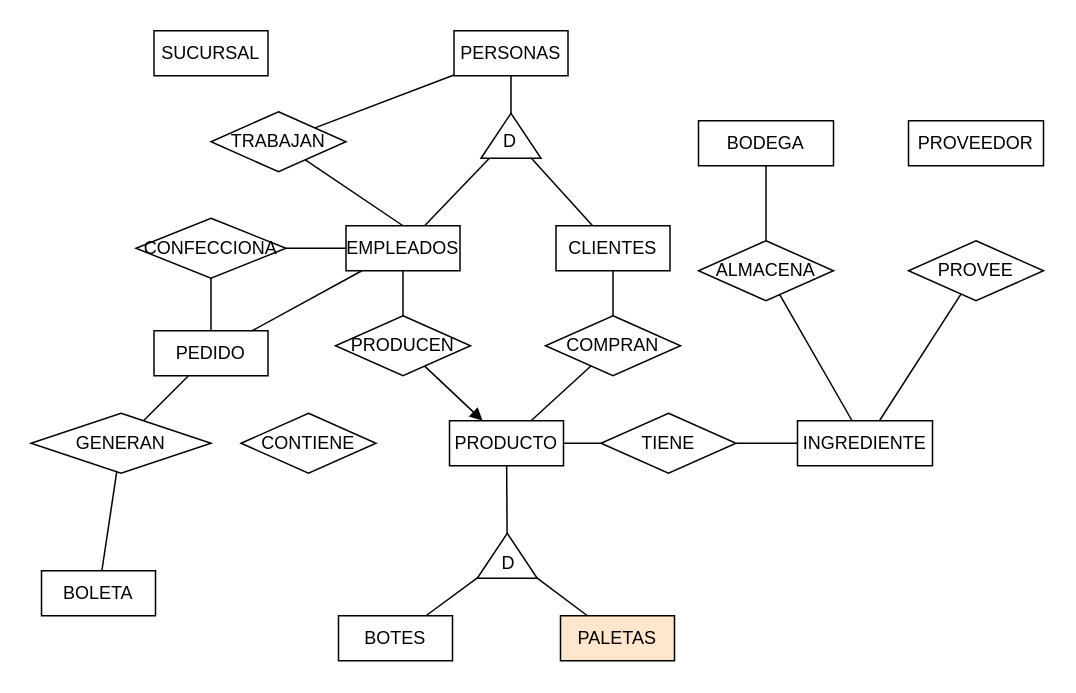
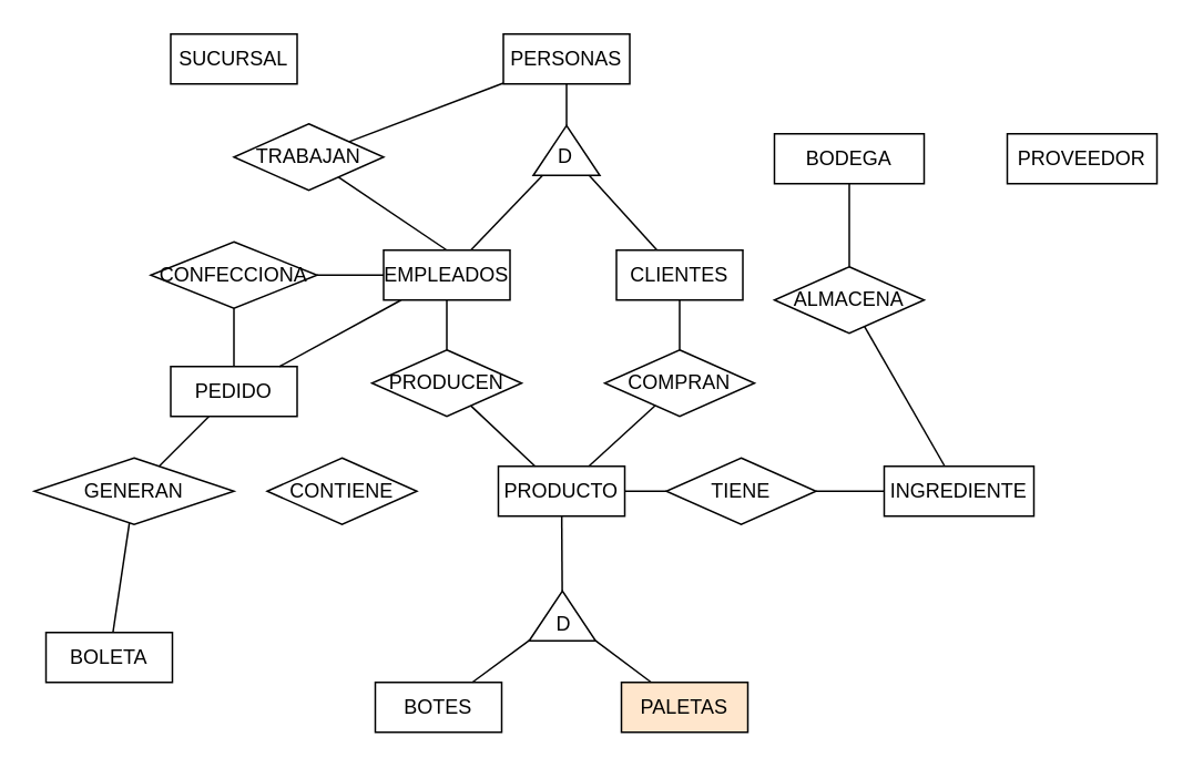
  <mxCell id="0" />
  <mxCell id="1" parent="0" />
  <mxCell id="2" value="SUCURSAL" style="whiteSpace=wrap;html=1;align=center;" vertex="1" parent="1"><mxGeometry x="102" y="20" width="76" height="30" as="geometry" /></mxCell>
  <mxCell id="3" value="PERSONAS" style="whiteSpace=wrap;html=1;align=center;" vertex="1" parent="1"><mxGeometry x="302" y="20" width="76" height="30" as="geometry" /></mxCell>
  <mxCell id="4" value="TRABAJAN" style="shape=rhombus;perimeter=rhombusPerimeter;whiteSpace=wrap;html=1;align=center;" vertex="1" parent="1"><mxGeometry x="140" y="74" width="90" height="40" as="geometry" /></mxCell>
  <mxCell id="5" value="" style="triangle;whiteSpace=wrap;html=1;rotation=-90;" vertex="1" parent="1"><mxGeometry x="325" y="70" width="30" height="40" as="geometry" /></mxCell>
  <mxCell id="6" value="D" style="text;html=1;align=center;verticalAlign=middle;resizable=0;points=[];autosize=1;strokeColor=none;fillColor=none;" vertex="1" parent="1"><mxGeometry x="324" y="79" width="30" height="30" as="geometry" /></mxCell>
  <mxCell id="7" value="" style="endArrow=none;html=1;rounded=0;" edge="1" parent="1" source="4" target="3"><mxGeometry relative="1" as="geometry"><mxPoint x="44" y="290" as="sourcePoint" /><mxPoint x="204" y="290" as="targetPoint" /></mxGeometry></mxCell>
  <mxCell id="8" value="" style="endArrow=none;html=1;rounded=0;exitX=0.5;exitY=0;exitDx=0;exitDy=0;" edge="1" parent="1" source="13" target="4"><mxGeometry relative="1" as="geometry"><mxPoint x="250" y="230" as="sourcePoint" /><mxPoint x="410" y="230" as="targetPoint" /></mxGeometry></mxCell>
  <mxCell id="9" value="" style="endArrow=none;html=1;rounded=0;" edge="1" parent="1" source="5" target="3"><mxGeometry relative="1" as="geometry"><mxPoint x="250" y="230" as="sourcePoint" /><mxPoint x="410" y="230" as="targetPoint" /></mxGeometry></mxCell>
  <mxCell id="10" value="" style="endArrow=none;html=1;rounded=0;" edge="1" parent="1" source="5" target="13"><mxGeometry relative="1" as="geometry"><mxPoint x="250" y="230" as="sourcePoint" /><mxPoint x="220" y="200" as="targetPoint" /></mxGeometry></mxCell>
  <mxCell id="11" value="" style="endArrow=none;html=1;rounded=0;" edge="1" parent="1" source="12" target="5"><mxGeometry relative="1" as="geometry"><mxPoint x="440" y="190" as="sourcePoint" /><mxPoint x="410" y="230" as="targetPoint" /></mxGeometry></mxCell>
  <mxCell id="12" value="CLIENTES" style="whiteSpace=wrap;html=1;align=center;" vertex="1" parent="1"><mxGeometry x="370" y="150" width="76" height="30" as="geometry" /></mxCell>
  <mxCell id="13" value="EMPLEADOS" style="whiteSpace=wrap;html=1;align=center;" vertex="1" parent="1"><mxGeometry x="230" y="150" width="76" height="30" as="geometry" /></mxCell>
  <mxCell id="14" value="PRODUCEN" style="shape=rhombus;perimeter=rhombusPerimeter;whiteSpace=wrap;html=1;align=center;" vertex="1" parent="1"><mxGeometry x="223" y="210" width="90" height="40" as="geometry" /></mxCell>
  <mxCell id="15" value="COMPRAN" style="shape=rhombus;perimeter=rhombusPerimeter;whiteSpace=wrap;html=1;align=center;" vertex="1" parent="1"><mxGeometry x="363" y="210" width="90" height="40" as="geometry" /></mxCell>
  <mxCell id="16" value="CONFECCIONA" style="shape=rhombus;perimeter=rhombusPerimeter;whiteSpace=wrap;html=1;align=center;" vertex="1" parent="1"><mxGeometry x="90" y="145" width="100" height="40" as="geometry" /></mxCell>
  <mxCell id="17" value="PRODUCTO" style="whiteSpace=wrap;html=1;align=center;" vertex="1" parent="1"><mxGeometry x="299" y="280" width="76" height="30" as="geometry" /></mxCell>
  <mxCell id="18" value="PEDIDO" style="whiteSpace=wrap;html=1;align=center;" vertex="1" parent="1"><mxGeometry x="102" y="220" width="76" height="30" as="geometry" /></mxCell>
  <mxCell id="19" value="" style="triangle;whiteSpace=wrap;html=1;rotation=-90;" vertex="1" parent="1"><mxGeometry x="322.5" y="350" width="30" height="40" as="geometry" /></mxCell>
  <mxCell id="20" value="D" style="text;html=1;align=center;verticalAlign=middle;resizable=0;points=[];autosize=1;strokeColor=none;fillColor=none;" vertex="1" parent="1"><mxGeometry x="322.5" y="360" width="30" height="30" as="geometry" /></mxCell>
  <mxCell id="21" value="CONTIENE" style="shape=rhombus;perimeter=rhombusPerimeter;whiteSpace=wrap;html=1;align=center;" vertex="1" parent="1"><mxGeometry x="160" y="275" width="90" height="40" as="geometry" /></mxCell>
  <mxCell id="22" value="GENERAN" style="shape=rhombus;perimeter=rhombusPerimeter;whiteSpace=wrap;html=1;align=center;" vertex="1" parent="1"><mxGeometry x="20" y="275" width="120" height="40" as="geometry" /></mxCell>
  <mxCell id="23" value="TIENE" style="shape=rhombus;perimeter=rhombusPerimeter;whiteSpace=wrap;html=1;align=center;" vertex="1" parent="1"><mxGeometry x="400" y="275" width="90" height="40" as="geometry" /></mxCell>
- <mxCell id="24" value="PROVEE" style="shape=rhombus;perimeter=rhombusPerimeter;whiteSpace=wrap;html=1;align=center;" vertex="1" parent="1"><mxGeometry x="605" y="160" width="90" height="40" as="geometry" /></mxCell>
  <mxCell id="25" value="ALMACENA" style="shape=rhombus;perimeter=rhombusPerimeter;whiteSpace=wrap;html=1;align=center;" vertex="1" parent="1"><mxGeometry x="465" y="160" width="90" height="40" as="geometry" /></mxCell>
  <mxCell id="26" value="BOTES" style="whiteSpace=wrap;html=1;align=center;" vertex="1" parent="1"><mxGeometry x="225" y="410" width="76" height="30" as="geometry" /></mxCell>
  <mxCell id="27" value="PALETAS" style="whiteSpace=wrap;html=1;align=center;fillColor=#ffe6cc;" vertex="1" parent="1"><mxGeometry x="373" y="410" width="76" height="30" as="geometry" /></mxCell>
  <mxCell id="28" value="BOLETA" style="whiteSpace=wrap;html=1;align=center;" vertex="1" parent="1"><mxGeometry x="27" y="380" width="76" height="30" as="geometry" /></mxCell>
  <mxCell id="29" value="INGREDIENTE" style="whiteSpace=wrap;html=1;align=center;" vertex="1" parent="1"><mxGeometry x="531" y="280" width="90" height="30" as="geometry" /></mxCell>
  <mxCell id="30" value="PROVEEDOR" style="whiteSpace=wrap;html=1;align=center;" vertex="1" parent="1"><mxGeometry x="605" y="80" width="90" height="30" as="geometry" /></mxCell>
  <mxCell id="31" value="BODEGA" style="whiteSpace=wrap;html=1;align=center;" vertex="1" parent="1"><mxGeometry x="465" y="80" width="90" height="30" as="geometry" /></mxCell>
  <mxCell id="32" value="" style="endArrow=none;html=1;rounded=0;" edge="1" parent="1" source="16" target="13"><mxGeometry relative="1" as="geometry"><mxPoint x="300" y="150" as="sourcePoint" /><mxPoint x="460" y="150" as="targetPoint" /></mxGeometry></mxCell>
  <mxCell id="33" value="" style="endArrow=none;html=1;rounded=0;" edge="1" parent="1" source="16" target="18"><mxGeometry relative="1" as="geometry"><mxPoint x="300" y="150" as="sourcePoint" /><mxPoint x="460" y="150" as="targetPoint" /></mxGeometry></mxCell>
  <mxCell id="34" value="" style="endArrow=none;html=1;rounded=0;" edge="1" parent="1" source="13" target="14"><mxGeometry relative="1" as="geometry"><mxPoint x="300" y="150" as="sourcePoint" /><mxPoint x="460" y="150" as="targetPoint" /></mxGeometry></mxCell>
  <mxCell id="35" value="" style="endArrow=none;html=1;rounded=0;" edge="1" parent="1" source="12" target="15"><mxGeometry relative="1" as="geometry"><mxPoint x="300" y="150" as="sourcePoint" /><mxPoint x="460" y="150" as="targetPoint" /></mxGeometry></mxCell>
  <mxCell id="36" value="" style="endArrow=none;html=1;rounded=0;" edge="1" parent="1" source="22" target="18"><mxGeometry relative="1" as="geometry"><mxPoint x="300" y="150" as="sourcePoint" /><mxPoint x="460" y="150" as="targetPoint" /></mxGeometry></mxCell>
  <mxCell id="37" value="" style="endArrow=none;html=1;rounded=0;" edge="1" parent="1" source="18" target="13"><mxGeometry relative="1" as="geometry"><mxPoint x="300" y="150" as="sourcePoint" /><mxPoint x="460" y="150" as="targetPoint" /></mxGeometry></mxCell>
  <mxCell id="38" value="" style="endArrow=none;html=1;rounded=0;" edge="1" parent="1" source="22" target="28"><mxGeometry relative="1" as="geometry"><mxPoint x="300" y="150" as="sourcePoint" /><mxPoint x="460" y="150" as="targetPoint" /></mxGeometry></mxCell>
  <mxCell id="39" value="" style="endArrow=none;html=1;rounded=0;" edge="1" parent="1" source="17" target="15"><mxGeometry relative="1" as="geometry"><mxPoint x="300" y="150" as="sourcePoint" /><mxPoint x="460" y="150" as="targetPoint" /></mxGeometry></mxCell>
- <mxCell id="40" value="" style="endArrow=block;html=1;rounded=0;" edge="1" parent="1" source="14" target="17"><mxGeometry relative="1" as="geometry"><mxPoint x="300" y="150" as="sourcePoint" /><mxPoint x="460" y="150" as="targetPoint" /></mxGeometry></mxCell>
+ <mxCell id="40" value="" style="endArrow=none;html=1;rounded=0;" edge="1" parent="1" source="14" target="17"><mxGeometry relative="1" as="geometry"><mxPoint x="300" y="150" as="sourcePoint" /><mxPoint x="460" y="150" as="targetPoint" /></mxGeometry></mxCell>
  <mxCell id="41" value="" style="endArrow=none;html=1;rounded=0;" edge="1" parent="1" source="23" target="17"><mxGeometry relative="1" as="geometry"><mxPoint x="300" y="150" as="sourcePoint" /><mxPoint x="460" y="150" as="targetPoint" /></mxGeometry></mxCell>
  <mxCell id="42" value="" style="endArrow=none;html=1;rounded=0;" edge="1" parent="1" source="23" target="29"><mxGeometry relative="1" as="geometry"><mxPoint x="300" y="150" as="sourcePoint" /><mxPoint x="460" y="150" as="targetPoint" /></mxGeometry></mxCell>
  <mxCell id="43" value="" style="endArrow=none;html=1;rounded=0;" edge="1" parent="1" source="25" target="29"><mxGeometry relative="1" as="geometry"><mxPoint x="300" y="150" as="sourcePoint" /><mxPoint x="460" y="150" as="targetPoint" /></mxGeometry></mxCell>
- <mxCell id="44" value="" style="endArrow=none;html=1;rounded=0;" edge="1" parent="1" source="29" target="24"><mxGeometry relative="1" as="geometry"><mxPoint x="300" y="150" as="sourcePoint" /><mxPoint x="460" y="150" as="targetPoint" /></mxGeometry></mxCell>
  <mxCell id="45" value="" style="endArrow=none;html=1;rounded=0;" edge="1" parent="1" source="25" target="31"><mxGeometry relative="1" as="geometry"><mxPoint x="255" y="150" as="sourcePoint" /><mxPoint x="415" y="150" as="targetPoint" /></mxGeometry></mxCell>
  <mxCell id="46" value="" style="endArrow=none;html=1;rounded=0;" edge="1" parent="1" source="19" target="17"><mxGeometry relative="1" as="geometry"><mxPoint x="400" y="360" as="sourcePoint" /><mxPoint x="460" y="150" as="targetPoint" /></mxGeometry></mxCell>
  <mxCell id="47" value="" style="endArrow=none;html=1;rounded=0;" edge="1" parent="1" source="19" target="26"><mxGeometry relative="1" as="geometry"><mxPoint x="276" y="340" as="sourcePoint" /><mxPoint x="456" y="150" as="targetPoint" /></mxGeometry></mxCell>
  <mxCell id="48" value="" style="endArrow=none;html=1;rounded=0;" edge="1" parent="1" source="27" target="19"><mxGeometry relative="1" as="geometry"><mxPoint x="296" y="150" as="sourcePoint" /><mxPoint x="456" y="150" as="targetPoint" /></mxGeometry></mxCell>
